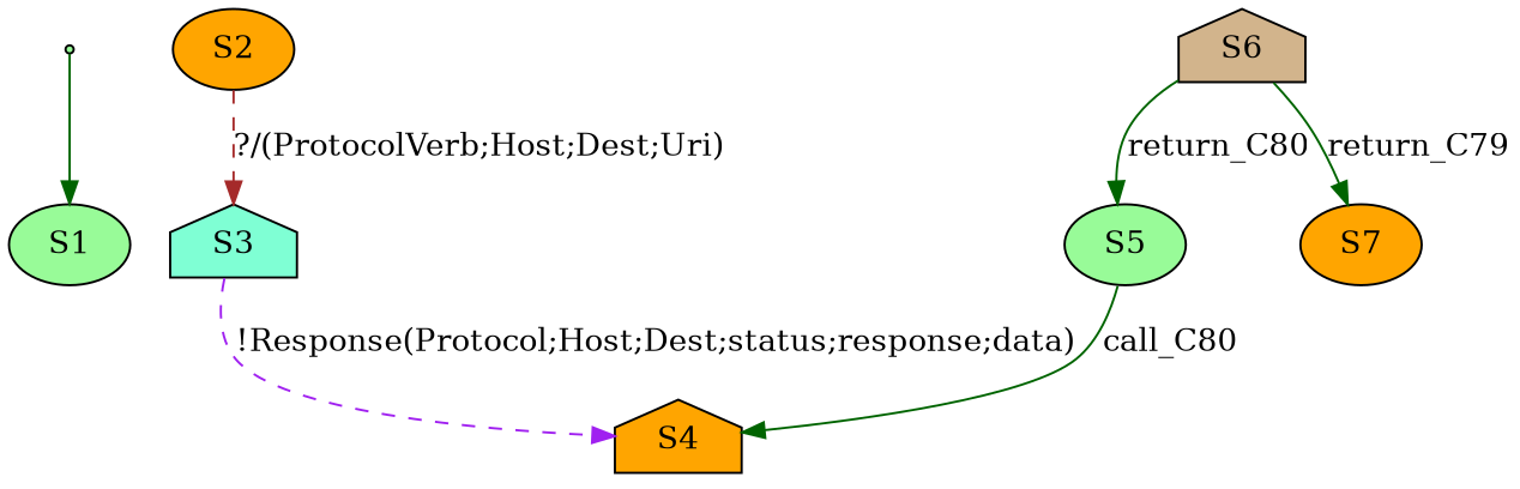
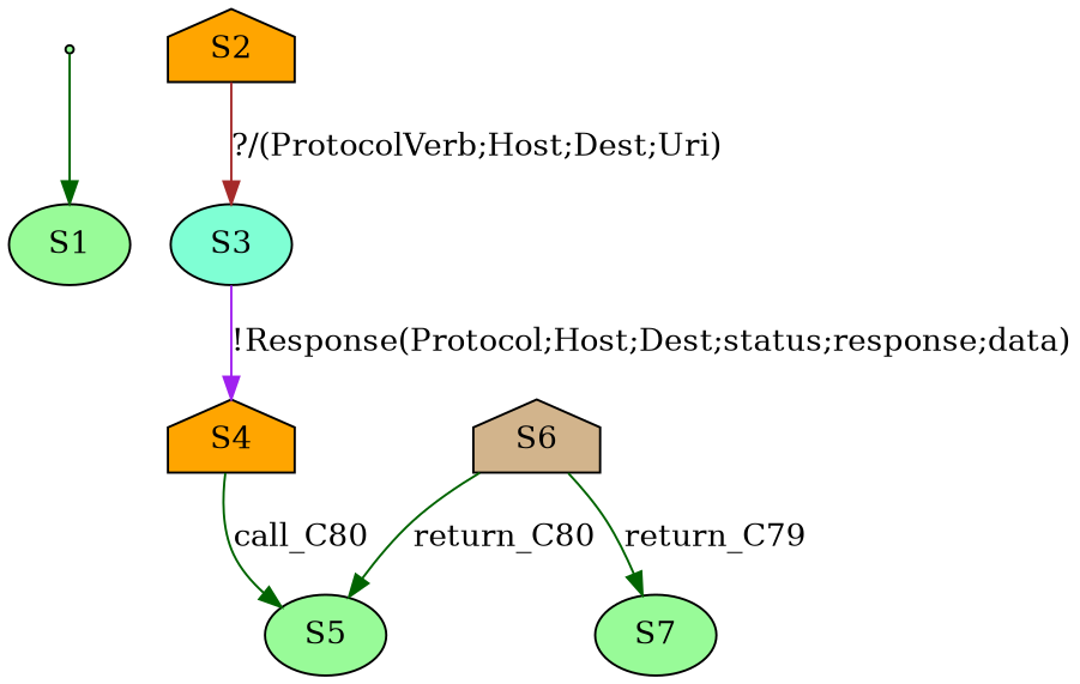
  digraph {
    node [fillcolor=palegreen shape=ellipse style=filled]
    edge [color=darkgreen style=solid]
    S00 [shape=point]
    n2 [label=S1]
-   n3 [fillcolor=orange label=S2]
-   n4 [fillcolor=aquamarine label=S3 shape=house]
+   n3 [fillcolor=orange label=S2 shape=house]
+   n4 [fillcolor=aquamarine label=S3]
    n5 [fillcolor=orange label=S4 shape=house]
    n6 [label=S5]
    n7 [fillcolor=tan label=S6 shape=house]
-   n8 [fillcolor=orange label=S7]
+   n8 [label=S7]
    S00 -> n2
-   n3 -> n4 [color=brown label="?/(ProtocolVerb;Host;Dest;Uri)" style=dashed]
-   n4 -> n5 [color=purple label="!Response(Protocol;Host;Dest;status;response;data)" style=dashed]
-   n6 -> n5 [label=call_C80]
+   n3 -> n4 [color=brown label="?/(ProtocolVerb;Host;Dest;Uri)"]
+   n4 -> n5 [color=purple label="!Response(Protocol;Host;Dest;status;response;data)"]
+   n5 -> n6 [label=call_C80]
    n7 -> n6 [label=return_C80]
    n7 -> n8 [label=return_C79]
  }
